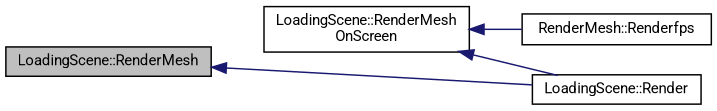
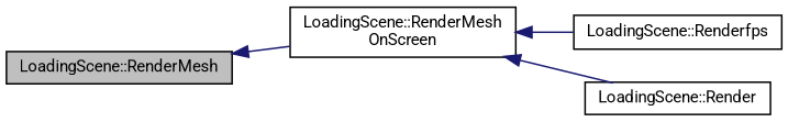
  digraph {
    fontname=Roboto
    rankdir=LR
    node [color=black fontname=Roboto fontsize=10 shape=record]
    edge [color=midnightblue dir=back fontname=Roboto fontsize=10 labelfontname=Helvetica labelfontsize=10 style=solid]
    n1 [fillcolor=grey75 fontcolor=black height=0.2 label="LoadingScene::RenderMesh" style=filled width=0.4]
    n2 [height=0.2 label="LoadingScene::RenderMesh\lOnScreen" width=0.4]
-   n3 [height=0.2 label="RenderMesh::Renderfps" width=0.4]
+   n3 [height=0.2 label="LoadingScene::Renderfps" width=0.4]
    n4 [height=0.2 label="LoadingScene::Render" width=0.4]
-   n1 -> n4
+   n1 -> n2
    n2 -> n3
    n2 -> n4
  }
